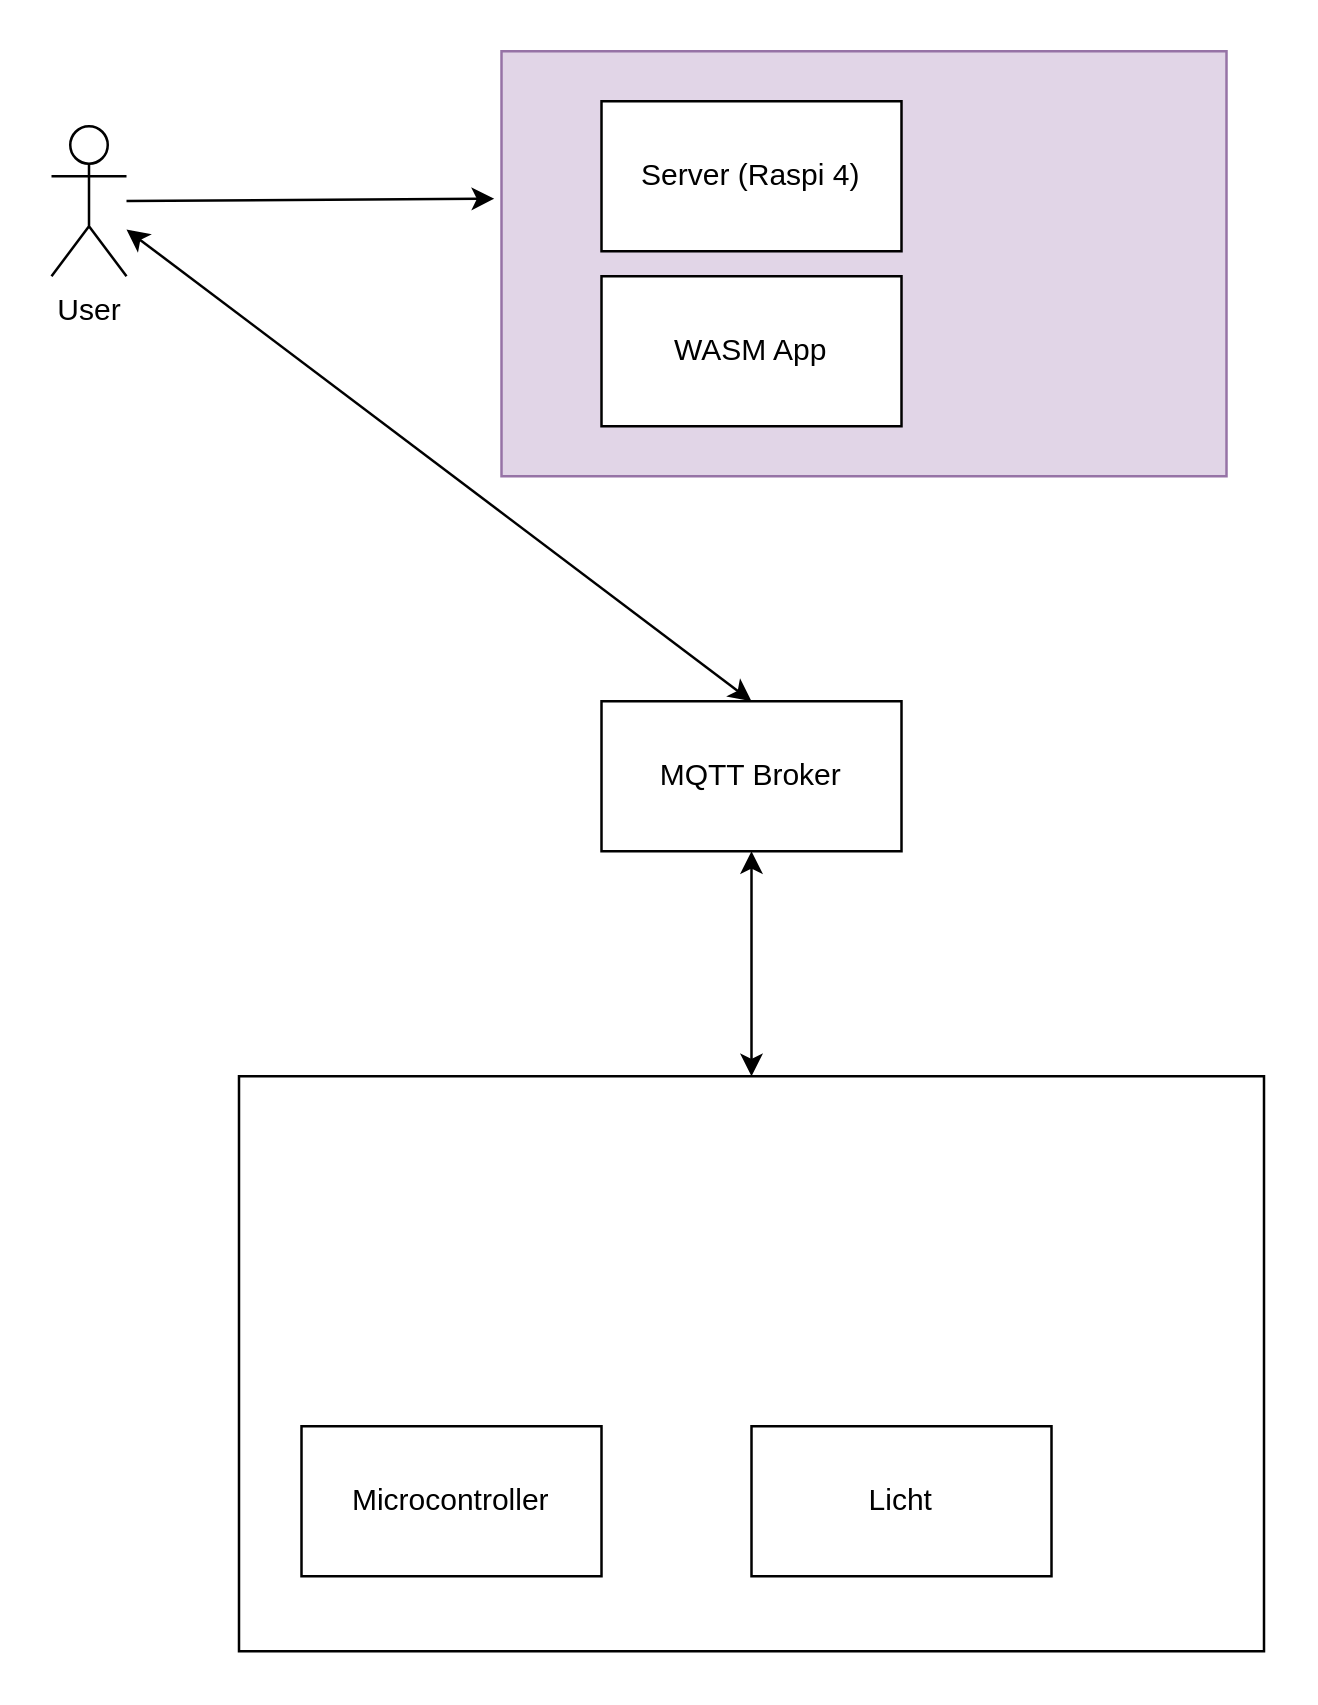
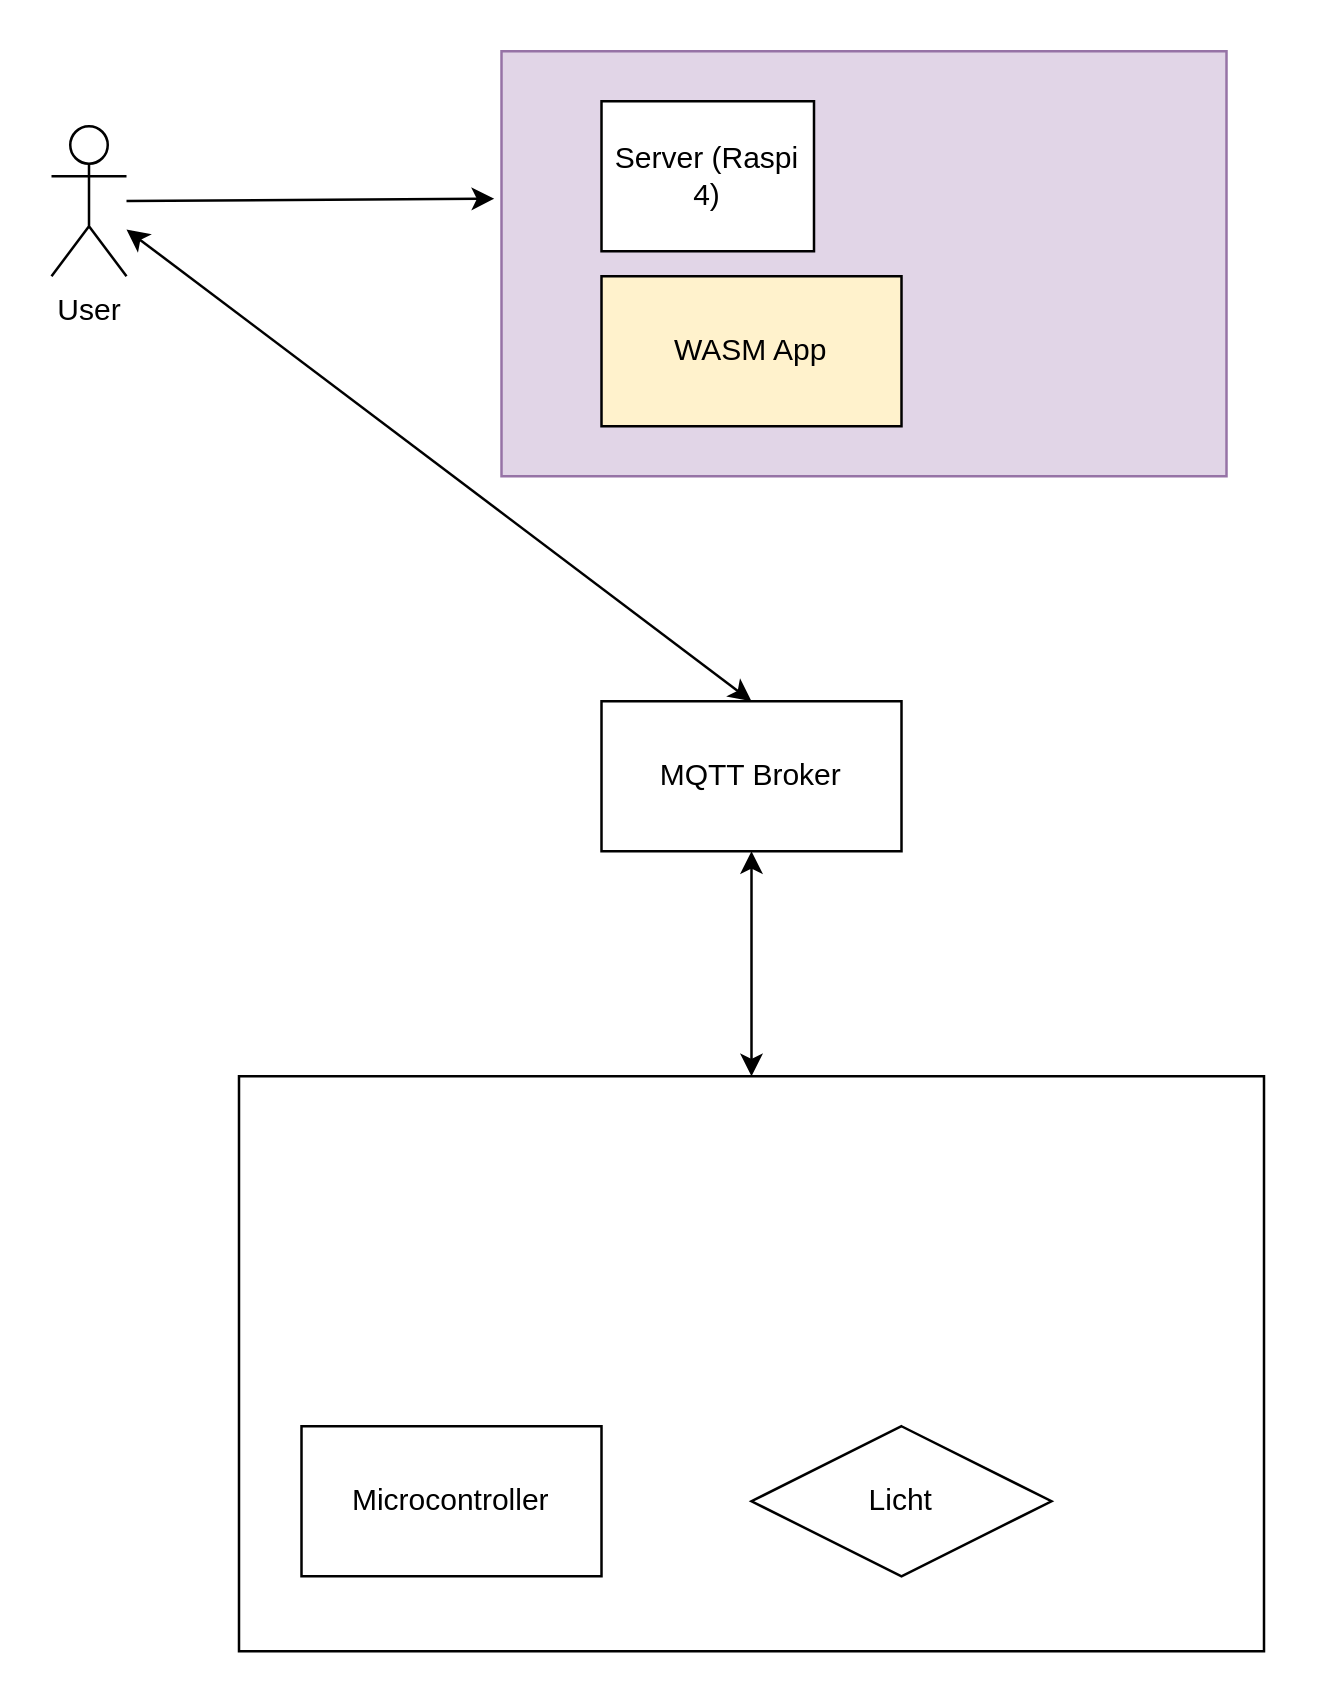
  <mxCell id="0" />
  <mxCell id="1" parent="0" />
  <mxCell id="2" value="" style="rounded=0;whiteSpace=wrap;html=1;fillColor=#e1d5e7;strokeColor=#9673a6;" vertex="1" parent="1"><mxGeometry x="200" y="20" width="290" height="170" as="geometry" /></mxCell>
- <mxCell id="3" value="WASM App" style="rounded=0;whiteSpace=wrap;html=1;" vertex="1" parent="1"><mxGeometry x="240" y="110" width="120" height="60" as="geometry" /></mxCell>
+ <mxCell id="3" value="WASM App" style="rounded=0;whiteSpace=wrap;html=1;fillColor=#fff2cc;" vertex="1" parent="1"><mxGeometry x="240" y="110" width="120" height="60" as="geometry" /></mxCell>
  <mxCell id="4" value="User" style="shape=umlActor;verticalLabelPosition=bottom;verticalAlign=top;html=1;outlineConnect=0;" vertex="1" parent="1"><mxGeometry x="20" y="50" width="30" height="60" as="geometry" /></mxCell>
- <mxCell id="5" value="Server (Raspi 4)" style="rounded=0;whiteSpace=wrap;html=1;" vertex="1" parent="1"><mxGeometry x="240" y="40" width="120" height="60" as="geometry" /></mxCell>
+ <mxCell id="5" value="Server (Raspi 4)" style="rounded=0;whiteSpace=wrap;html=1;" vertex="1" parent="1"><mxGeometry x="240" y="40" width="85" height="60" as="geometry" /></mxCell>
  <mxCell id="6" value="" style="endArrow=classic;html=1;entryX=-0.01;entryY=0.347;entryDx=0;entryDy=0;entryPerimeter=0;" edge="1" parent="1" source="4" target="2"><mxGeometry width="50" height="50" relative="1" as="geometry"><mxPoint x="310" y="360" as="sourcePoint" /><mxPoint x="360" y="310" as="targetPoint" /></mxGeometry></mxCell>
  <mxCell id="7" value="&lt;div&gt;&lt;br&gt;&lt;/div&gt;" style="rounded=0;whiteSpace=wrap;html=1;" vertex="1" parent="1"><mxGeometry x="95" y="430" width="410" height="230" as="geometry" /></mxCell>
  <mxCell id="8" value="Microcontroller" style="rounded=0;whiteSpace=wrap;html=1;" vertex="1" parent="1"><mxGeometry x="120" y="570" width="120" height="60" as="geometry" /></mxCell>
- <mxCell id="9" value="Licht" style="rounded=0;whiteSpace=wrap;html=1;" vertex="1" parent="1"><mxGeometry x="300" y="570" width="120" height="60" as="geometry" /></mxCell>
+ <mxCell id="9" value="Licht" style="rhombus;whiteSpace=wrap;html=1;" vertex="1" parent="1"><mxGeometry x="300" y="570" width="120" height="60" as="geometry" /></mxCell>
  <mxCell id="10" value="MQTT Broker" style="rounded=0;whiteSpace=wrap;html=1;" vertex="1" parent="1"><mxGeometry x="240" y="280" width="120" height="60" as="geometry" /></mxCell>
  <mxCell id="11" value="" style="endArrow=classic;startArrow=classic;html=1;exitX=0.5;exitY=0;exitDx=0;exitDy=0;" edge="1" parent="1" source="10" target="4"><mxGeometry width="50" height="50" relative="1" as="geometry"><mxPoint x="310" y="360" as="sourcePoint" /><mxPoint x="360" y="310" as="targetPoint" /></mxGeometry></mxCell>
  <mxCell id="12" value="" style="endArrow=classic;startArrow=classic;html=1;exitX=0.5;exitY=0;exitDx=0;exitDy=0;entryX=0.5;entryY=1;entryDx=0;entryDy=0;" edge="1" parent="1" source="7" target="10"><mxGeometry width="50" height="50" relative="1" as="geometry"><mxPoint x="310" y="360" as="sourcePoint" /><mxPoint x="360" y="310" as="targetPoint" /></mxGeometry></mxCell>
